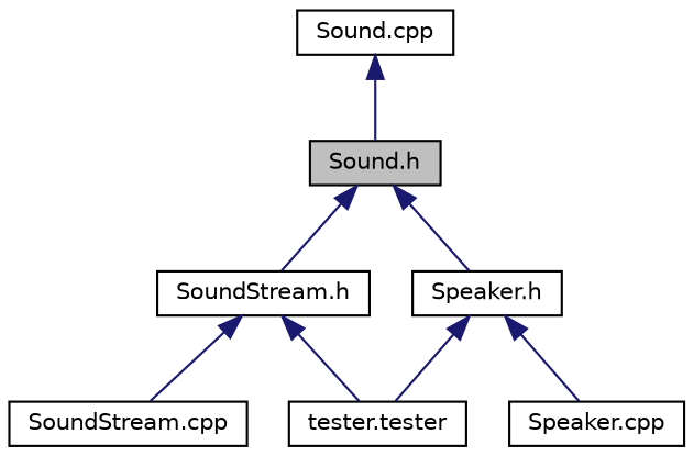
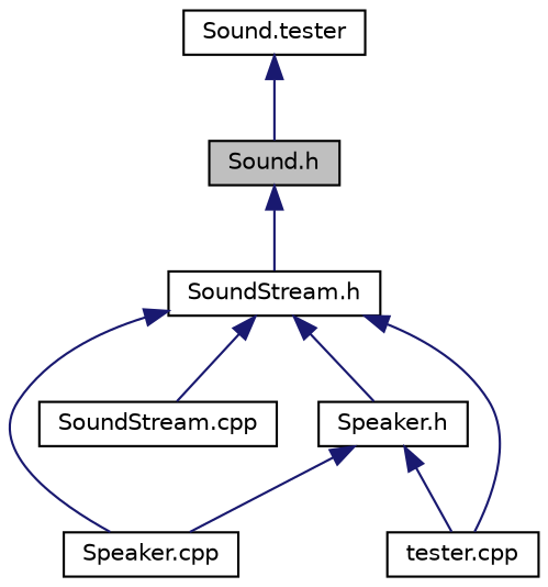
  digraph {
    node [color=black fillcolor=white fontname=Helvetica fontsize=10 shape=record style=filled]
    edge [color=midnightblue dir=back fontname=Helvetica fontsize=10 labelfontname=Helvetica labelfontsize=10 style=solid]
    n1 [fillcolor=grey75 fontcolor=black height=0.2 label="Sound.h" width=0.4]
    n2 [height=0.2 label="SoundStream.h" width=0.4]
    n3 [height=0.2 label="Speaker.h" width=0.4]
-   n4 [height=0.2 label="Sound.cpp" width=0.4]
+   n4 [height=0.2 label="Sound.tester" width=0.4]
    n5 [height=0.2 label="SoundStream.cpp" width=0.4]
    n6 [height=0.2 label="Speaker.cpp" width=0.4]
-   n7 [height=0.2 label="tester.tester" width=0.4]
+   n7 [height=0.2 label="tester.cpp" width=0.4]
    n1 -> n2
-   n1 -> n3
+   n2 -> n3
    n2 -> n5
+   n2 -> n6
    n2 -> n7
    n3 -> n6
    n3 -> n7
    n4 -> n1
  }
